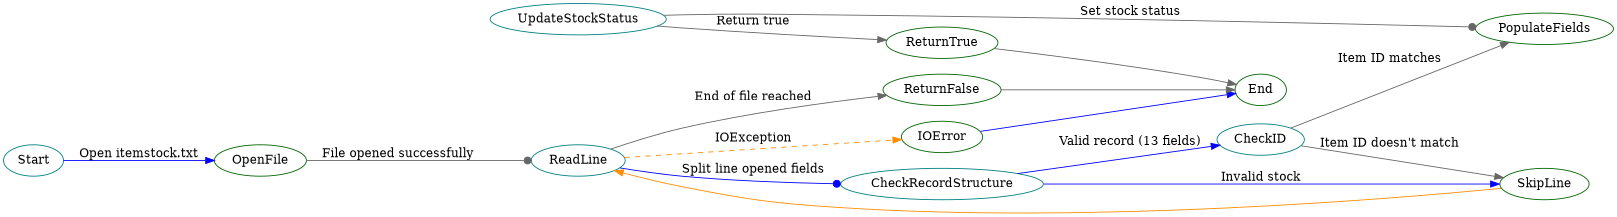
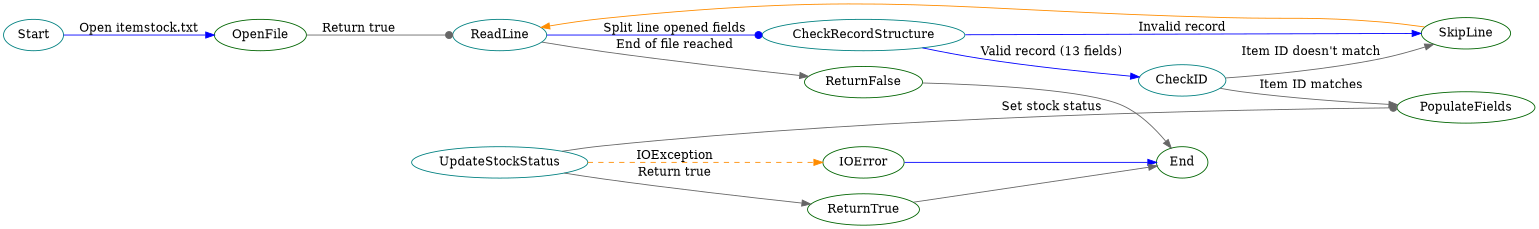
  digraph {
    rankdir=LR
    node [color=darkgreen]
    edge [arrowhead=normal color=gray40]
    OpenFile
    Start [color=teal]
    ReadLine [color=teal]
    CheckRecordStructure [color=teal]
    IOError
    ReturnFalse
    CheckID [color=teal]
    SkipLine
    End
    PopulateFields
    UpdateStockStatus [color=teal]
    ReturnTrue
-   OpenFile -> ReadLine [arrowhead=dot label="File opened successfully"]
+   OpenFile -> ReadLine [arrowhead=dot label="Return true"]
    Start -> OpenFile [color=blue label="Open itemstock.txt"]
    ReadLine -> CheckRecordStructure [arrowhead=dot color=blue label="Split line opened fields"]
-   ReadLine -> IOError [color=darkorange label=IOException style=dashed]
+   UpdateStockStatus -> IOError [color=darkorange label=IOException style=dashed]
    ReadLine -> ReturnFalse [label="End of file reached"]
    CheckRecordStructure -> CheckID [color=blue label="Valid record (13 fields)"]
-   CheckRecordStructure -> SkipLine [color=blue label="Invalid stock"]
+   CheckRecordStructure -> SkipLine [color=blue label="Invalid record"]
    IOError -> End [color=blue]
    ReturnFalse -> End
    CheckID -> SkipLine [label="Item ID doesn't match"]
    CheckID -> PopulateFields [label="Item ID matches"]
    SkipLine -> ReadLine [color=darkorange]
    UpdateStockStatus -> PopulateFields [arrowhead=dot label="Set stock status"]
    UpdateStockStatus -> ReturnTrue [label="Return true"]
    ReturnTrue -> End
  }
